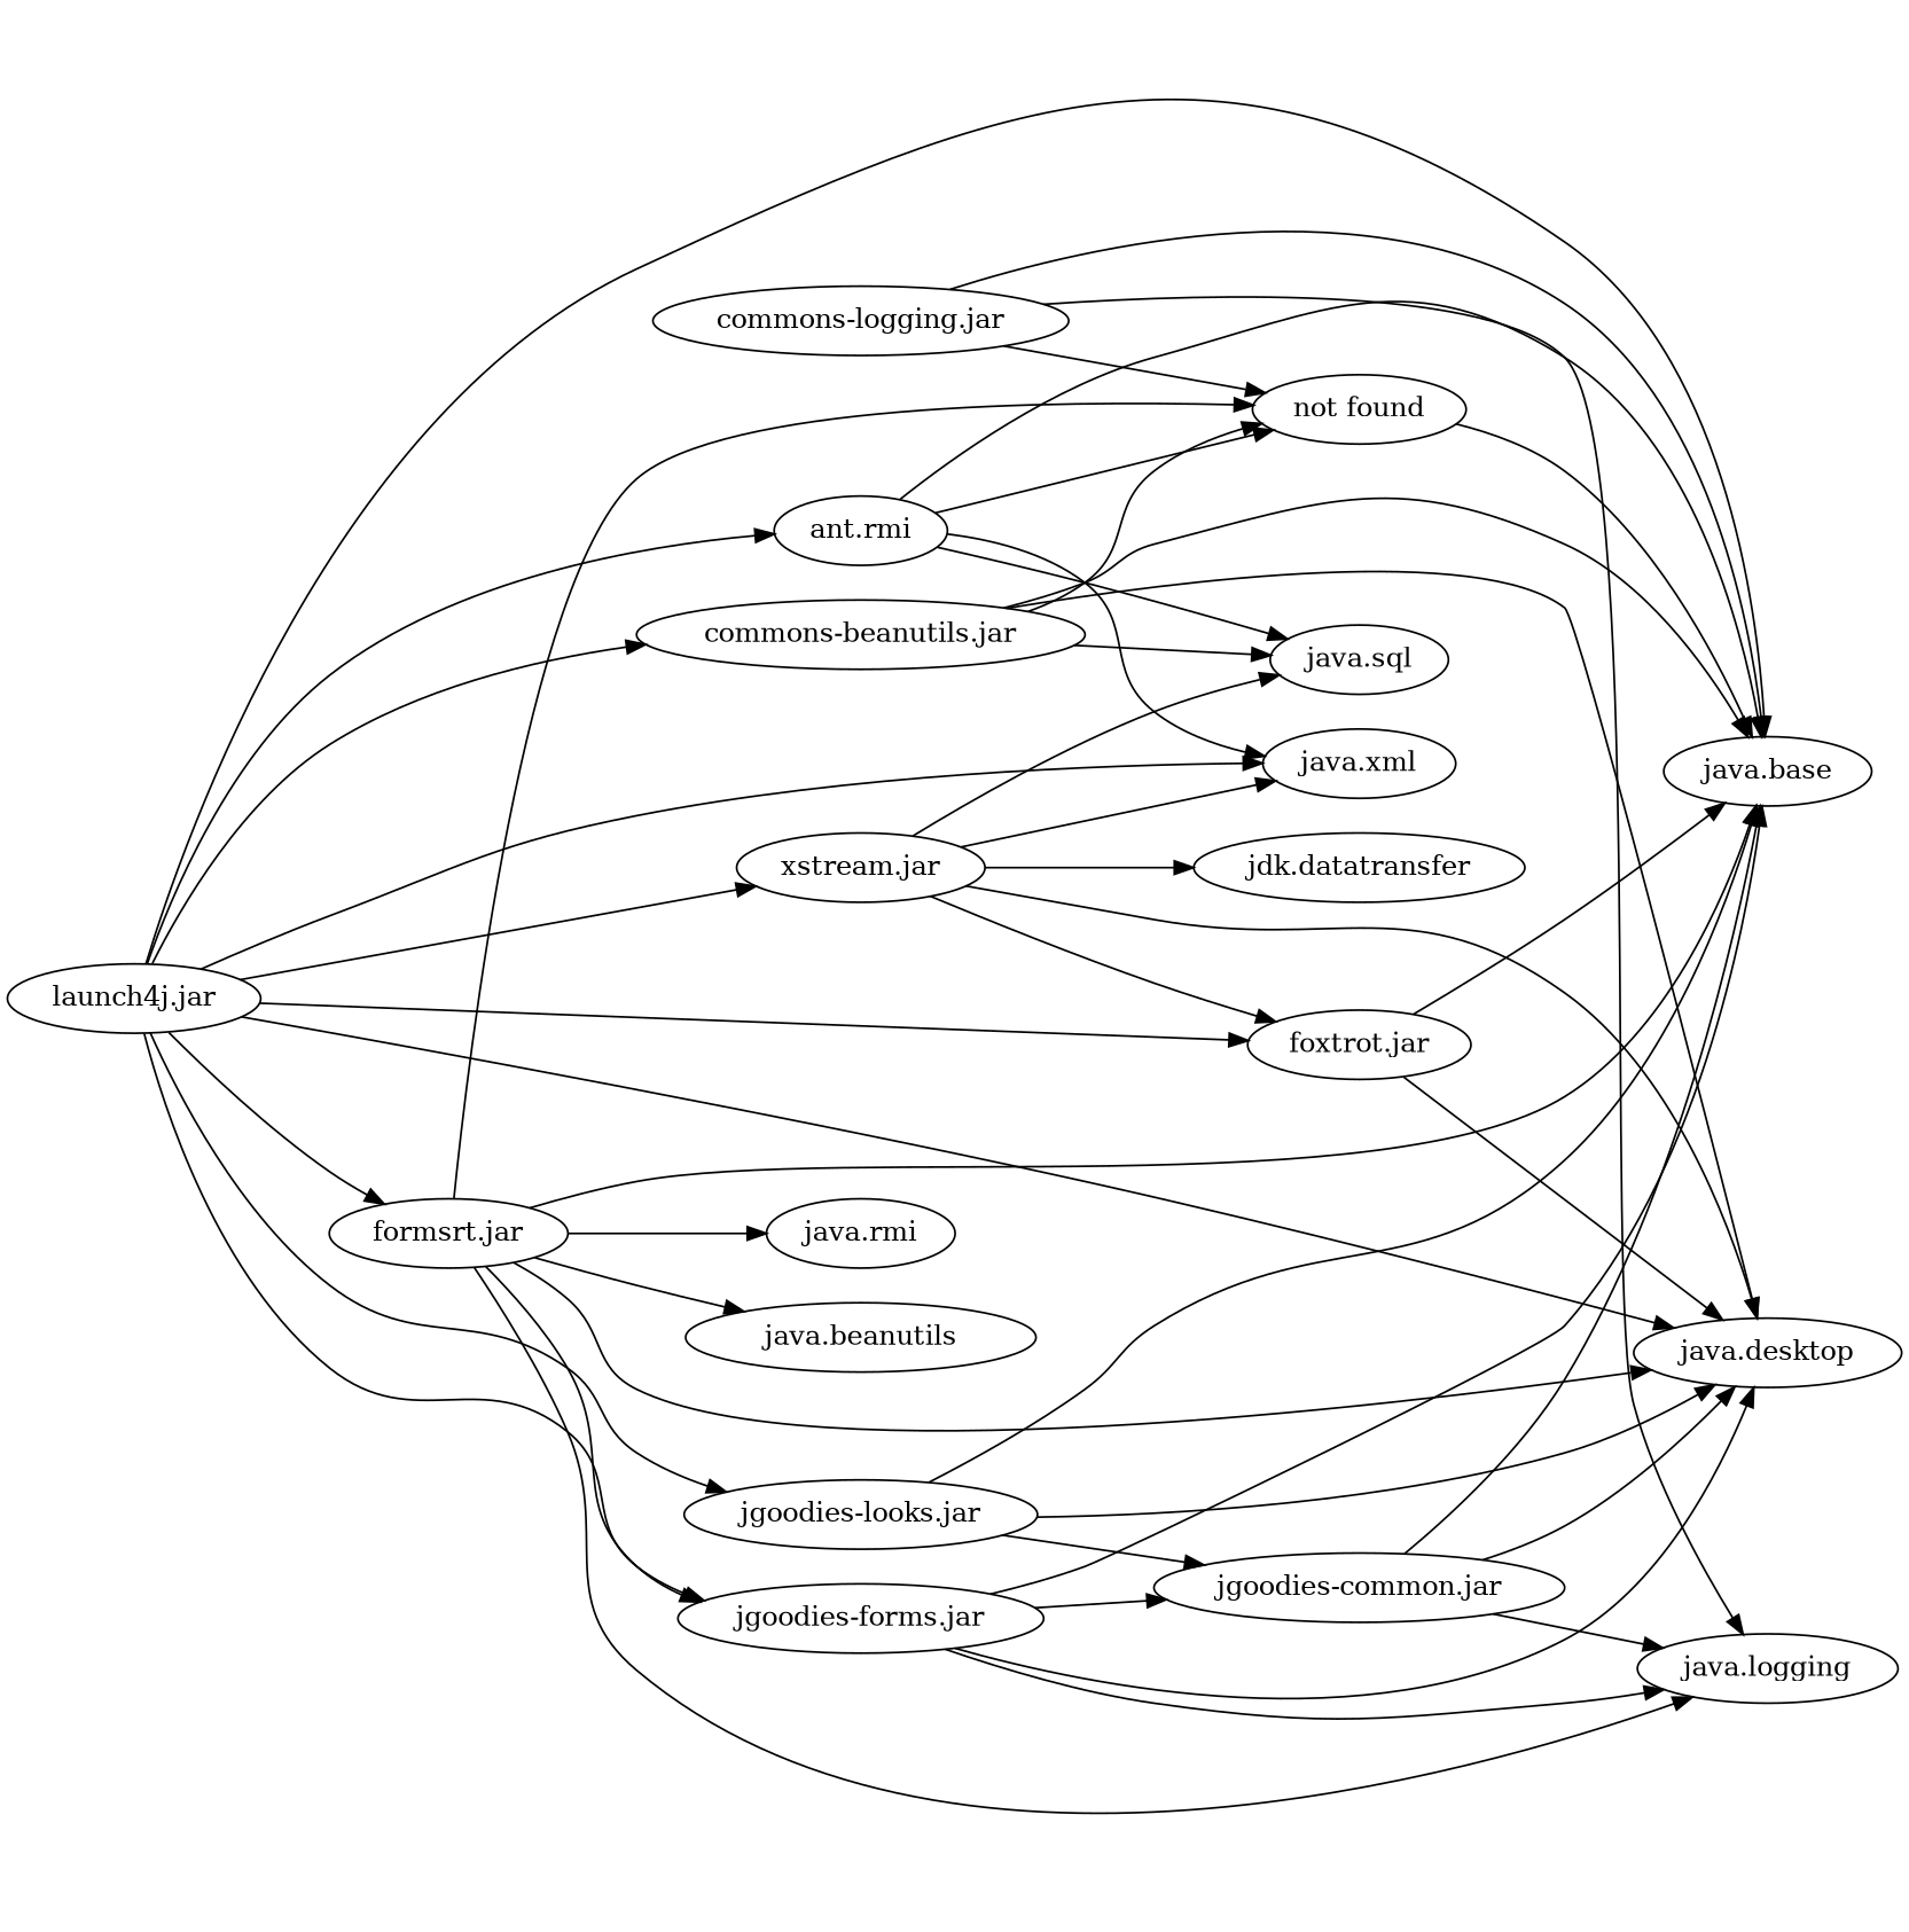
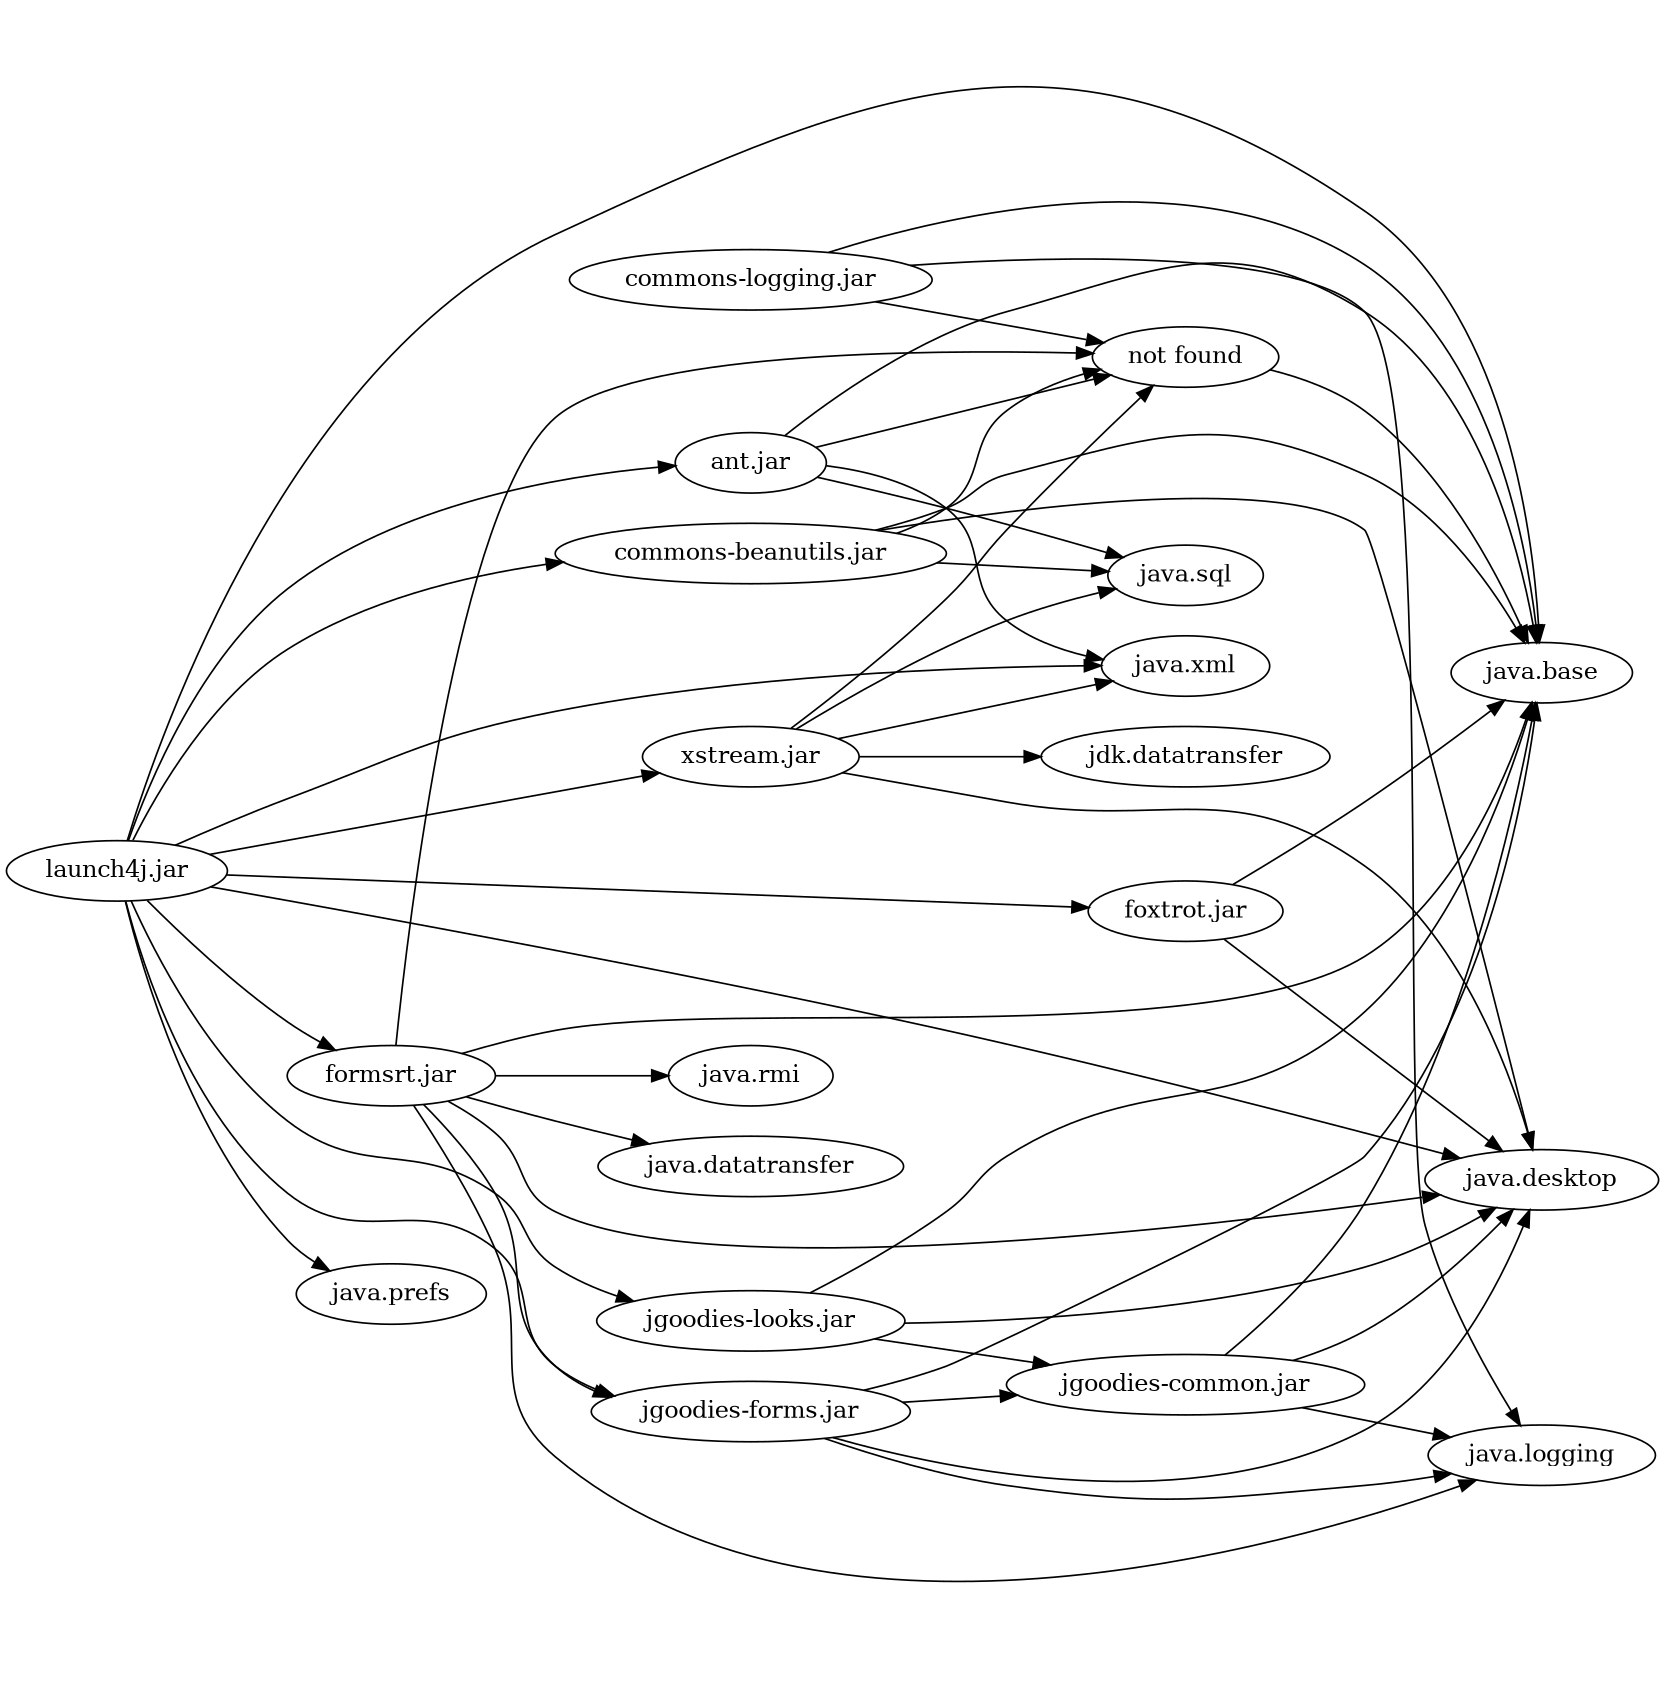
  digraph {
    rankdir=LR
    "launch4j.jar"
-   "ant.jar" [label="ant.rmi"]
+   "ant.jar"
    "commons-beanutils.jar"
    "formsrt.jar"
    "foxtrot.jar"
    "java.base"
    "java.desktop"
+   "java.prefs"
    "java.xml"
    "jgoodies-forms.jar"
    "jgoodies-looks.jar"
    "xstream.jar"
    "java.sql"
    "not found"
    "java.logging"
-   "java.datatransfer" [label="java.beanutils"]
+   "java.datatransfer"
    "java.rmi"
    "jgoodies-common.jar"
    n19 [label="jdk.datatransfer"]
    "commons-logging.jar"
    "launch4j.jar" -> "ant.jar"
    "launch4j.jar" -> "commons-beanutils.jar"
    "launch4j.jar" -> "formsrt.jar"
    "launch4j.jar" -> "foxtrot.jar"
    "launch4j.jar" -> "java.base"
    "launch4j.jar" -> "java.desktop"
+   "launch4j.jar" -> "java.prefs"
    "launch4j.jar" -> "java.xml"
    "launch4j.jar" -> "jgoodies-forms.jar"
    "launch4j.jar" -> "jgoodies-looks.jar"
    "launch4j.jar" -> "xstream.jar"
    "ant.jar" -> "java.base"
    "ant.jar" -> "java.xml"
    "ant.jar" -> "java.sql"
    "ant.jar" -> "not found"
    "commons-beanutils.jar" -> "java.base"
    "commons-beanutils.jar" -> "java.desktop"
    "commons-beanutils.jar" -> "java.sql"
    "commons-beanutils.jar" -> "not found"
    "formsrt.jar" -> "java.base"
    "formsrt.jar" -> "java.desktop"
    "formsrt.jar" -> "jgoodies-forms.jar"
    "formsrt.jar" -> "not found"
    "formsrt.jar" -> "java.logging"
    "formsrt.jar" -> "java.datatransfer"
    "formsrt.jar" -> "java.rmi"
    "foxtrot.jar" -> "java.base"
    "foxtrot.jar" -> "java.desktop"
    "jgoodies-forms.jar" -> "java.base"
    "jgoodies-forms.jar" -> "java.desktop"
    "jgoodies-forms.jar" -> "java.logging"
    "jgoodies-forms.jar" -> "jgoodies-common.jar"
    "jgoodies-looks.jar" -> "java.base"
    "jgoodies-looks.jar" -> "java.desktop"
    "jgoodies-looks.jar" -> "jgoodies-common.jar"
    "xstream.jar" -> "java.desktop"
    "xstream.jar" -> "java.xml"
    "xstream.jar" -> "java.sql"
-   "xstream.jar" -> "foxtrot.jar"
+   "xstream.jar" -> "not found"
    "xstream.jar" -> n19
    "not found" -> "java.base"
    "jgoodies-common.jar" -> "java.base"
    "jgoodies-common.jar" -> "java.desktop"
    "jgoodies-common.jar" -> "java.logging"
    "commons-logging.jar" -> "java.base"
    "commons-logging.jar" -> "not found"
    "commons-logging.jar" -> "java.logging"
  }
